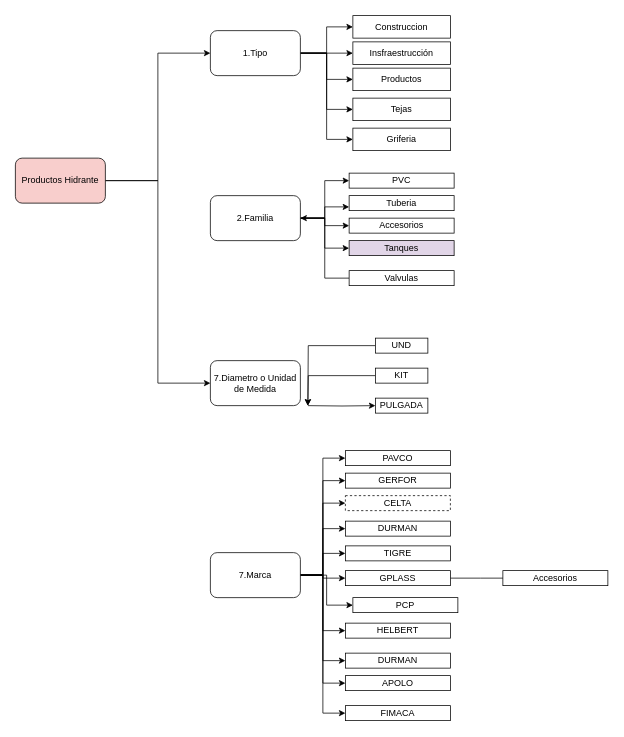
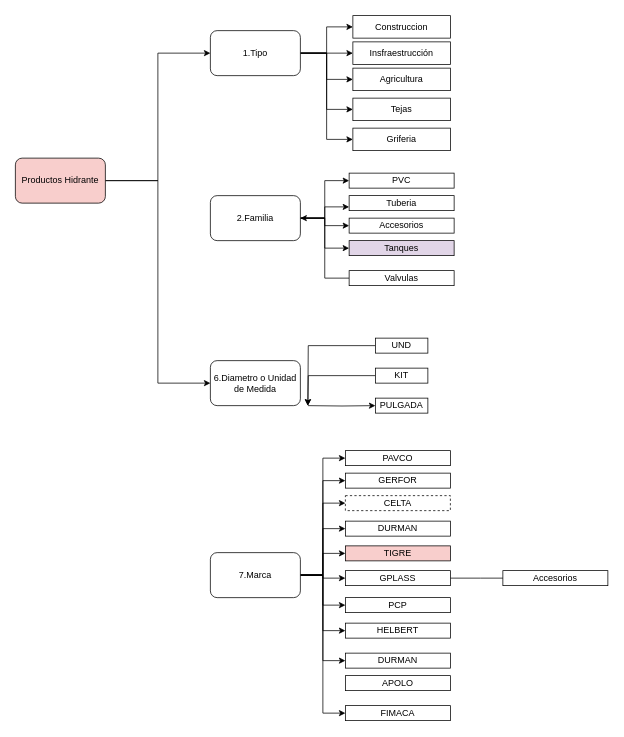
  <mxCell id="0" />
  <mxCell id="1" parent="0" />
  <mxCell id="2" style="edgeStyle=orthogonalEdgeStyle;rounded=0;orthogonalLoop=1;jettySize=auto;html=1;entryX=0;entryY=0.5;entryDx=0;entryDy=0;" edge="1" parent="1" source="4" target="10"><mxGeometry relative="1" as="geometry" /></mxCell>
  <mxCell id="3" style="edgeStyle=orthogonalEdgeStyle;rounded=0;orthogonalLoop=1;jettySize=auto;html=1;entryX=0;entryY=0.5;entryDx=0;entryDy=0;" edge="1" parent="1" source="4" target="36"><mxGeometry relative="1" as="geometry" /></mxCell>
  <mxCell id="4" value="Productos Hidrante" style="rounded=1;whiteSpace=wrap;html=1;fillColor=#f8cecc;" vertex="1" parent="1"><mxGeometry x="20" y="210" width="120" height="60" as="geometry" /></mxCell>
  <mxCell id="5" style="edgeStyle=orthogonalEdgeStyle;rounded=0;orthogonalLoop=1;jettySize=auto;html=1;entryX=0;entryY=0.5;entryDx=0;entryDy=0;" edge="1" parent="1" source="10" target="28"><mxGeometry relative="1" as="geometry" /></mxCell>
  <mxCell id="6" style="edgeStyle=orthogonalEdgeStyle;rounded=0;orthogonalLoop=1;jettySize=auto;html=1;" edge="1" parent="1" source="10" target="29"><mxGeometry relative="1" as="geometry" /></mxCell>
  <mxCell id="7" style="edgeStyle=orthogonalEdgeStyle;rounded=0;orthogonalLoop=1;jettySize=auto;html=1;entryX=0;entryY=0.5;entryDx=0;entryDy=0;" edge="1" parent="1" source="10" target="30"><mxGeometry relative="1" as="geometry" /></mxCell>
  <mxCell id="8" style="edgeStyle=orthogonalEdgeStyle;rounded=0;orthogonalLoop=1;jettySize=auto;html=1;entryX=0;entryY=0.5;entryDx=0;entryDy=0;" edge="1" parent="1" source="10" target="51"><mxGeometry relative="1" as="geometry" /></mxCell>
  <mxCell id="9" style="edgeStyle=orthogonalEdgeStyle;rounded=0;orthogonalLoop=1;jettySize=auto;html=1;entryX=0;entryY=0.5;entryDx=0;entryDy=0;" edge="1" parent="1" source="10" target="52"><mxGeometry relative="1" as="geometry" /></mxCell>
  <mxCell id="10" value="1.Tipo" style="rounded=1;whiteSpace=wrap;html=1;" vertex="1" parent="1"><mxGeometry x="280" y="40" width="120" height="60" as="geometry" /></mxCell>
  <mxCell id="11" style="edgeStyle=orthogonalEdgeStyle;rounded=0;orthogonalLoop=1;jettySize=auto;html=1;entryX=0;entryY=0.5;entryDx=0;entryDy=0;" edge="1" parent="1" source="15" target="31"><mxGeometry relative="1" as="geometry" /></mxCell>
  <mxCell id="12" style="edgeStyle=orthogonalEdgeStyle;rounded=0;orthogonalLoop=1;jettySize=auto;html=1;entryX=0;entryY=0.75;entryDx=0;entryDy=0;" edge="1" parent="1" source="15" target="32"><mxGeometry relative="1" as="geometry" /></mxCell>
  <mxCell id="13" style="edgeStyle=orthogonalEdgeStyle;rounded=0;orthogonalLoop=1;jettySize=auto;html=1;entryX=0;entryY=0.5;entryDx=0;entryDy=0;" edge="1" parent="1" source="15" target="33"><mxGeometry relative="1" as="geometry" /></mxCell>
  <mxCell id="14" style="edgeStyle=orthogonalEdgeStyle;rounded=0;orthogonalLoop=1;jettySize=auto;html=1;entryX=0;entryY=0.5;entryDx=0;entryDy=0;" edge="1" parent="1" source="15" target="34"><mxGeometry relative="1" as="geometry" /></mxCell>
  <mxCell id="15" value="2.Familia" style="rounded=1;whiteSpace=wrap;html=1;" vertex="1" parent="1"><mxGeometry x="280" y="260" width="120" height="60" as="geometry" /></mxCell>
  <mxCell id="16" style="edgeStyle=orthogonalEdgeStyle;rounded=0;orthogonalLoop=1;jettySize=auto;html=1;entryX=0;entryY=0.5;entryDx=0;entryDy=0;" edge="1" parent="1" source="27" target="37"><mxGeometry relative="1" as="geometry" /></mxCell>
  <mxCell id="17" style="edgeStyle=orthogonalEdgeStyle;rounded=0;orthogonalLoop=1;jettySize=auto;html=1;entryX=0;entryY=0.5;entryDx=0;entryDy=0;" edge="1" parent="1" source="27" target="38"><mxGeometry relative="1" as="geometry" /></mxCell>
  <mxCell id="18" style="edgeStyle=orthogonalEdgeStyle;rounded=0;orthogonalLoop=1;jettySize=auto;html=1;entryX=0;entryY=0.5;entryDx=0;entryDy=0;" edge="1" parent="1" source="27" target="39"><mxGeometry relative="1" as="geometry" /></mxCell>
  <mxCell id="19" style="edgeStyle=orthogonalEdgeStyle;rounded=0;orthogonalLoop=1;jettySize=auto;html=1;entryX=0;entryY=0.5;entryDx=0;entryDy=0;" edge="1" parent="1" source="27" target="40"><mxGeometry relative="1" as="geometry" /></mxCell>
  <mxCell id="20" style="edgeStyle=orthogonalEdgeStyle;rounded=0;orthogonalLoop=1;jettySize=auto;html=1;entryX=0;entryY=0.5;entryDx=0;entryDy=0;" edge="1" parent="1" source="27" target="41"><mxGeometry relative="1" as="geometry" /></mxCell>
  <mxCell id="21" style="edgeStyle=orthogonalEdgeStyle;rounded=0;orthogonalLoop=1;jettySize=auto;html=1;entryX=0;entryY=0.5;entryDx=0;entryDy=0;" edge="1" parent="1" source="27" target="43"><mxGeometry relative="1" as="geometry" /></mxCell>
  <mxCell id="22" style="edgeStyle=orthogonalEdgeStyle;rounded=0;orthogonalLoop=1;jettySize=auto;html=1;entryX=0;entryY=0.5;entryDx=0;entryDy=0;" edge="1" parent="1" source="27" target="44"><mxGeometry relative="1" as="geometry" /></mxCell>
  <mxCell id="23" style="edgeStyle=orthogonalEdgeStyle;rounded=0;orthogonalLoop=1;jettySize=auto;html=1;entryX=0;entryY=0.5;entryDx=0;entryDy=0;" edge="1" parent="1" source="27" target="50"><mxGeometry relative="1" as="geometry" /></mxCell>
  <mxCell id="24" style="edgeStyle=orthogonalEdgeStyle;rounded=0;orthogonalLoop=1;jettySize=auto;html=1;entryX=0;entryY=0.5;entryDx=0;entryDy=0;" edge="1" parent="1" source="27" target="54"><mxGeometry relative="1" as="geometry" /></mxCell>
- <mxCell id="25" style="edgeStyle=orthogonalEdgeStyle;rounded=0;orthogonalLoop=1;jettySize=auto;html=1;entryX=0;entryY=0.5;entryDx=0;entryDy=0;" edge="1" parent="1" source="27" target="55"><mxGeometry relative="1" as="geometry" /></mxCell>
  <mxCell id="26" style="edgeStyle=orthogonalEdgeStyle;rounded=0;orthogonalLoop=1;jettySize=auto;html=1;entryX=0;entryY=0.5;entryDx=0;entryDy=0;" edge="1" parent="1" source="27" target="56"><mxGeometry relative="1" as="geometry" /></mxCell>
  <mxCell id="27" value="7.Marca" style="rounded=1;whiteSpace=wrap;html=1;" vertex="1" parent="1"><mxGeometry x="280" y="736" width="120" height="60" as="geometry" /></mxCell>
  <mxCell id="28" value="Construccion" style="rounded=0;whiteSpace=wrap;html=1;" vertex="1" parent="1"><mxGeometry x="470" y="20" width="130" height="30" as="geometry" /></mxCell>
  <mxCell id="29" value="Insfraestrucción" style="rounded=0;whiteSpace=wrap;html=1;" vertex="1" parent="1"><mxGeometry x="470" y="55" width="130" height="30" as="geometry" /></mxCell>
- <mxCell id="30" value="Productos" style="rounded=0;whiteSpace=wrap;html=1;" vertex="1" parent="1"><mxGeometry x="470" y="90" width="130" height="30" as="geometry" /></mxCell>
+ <mxCell id="30" value="Agricultura" style="rounded=0;whiteSpace=wrap;html=1;" vertex="1" parent="1"><mxGeometry x="470" y="90" width="130" height="30" as="geometry" /></mxCell>
  <mxCell id="31" value="PVC" style="rounded=0;whiteSpace=wrap;html=1;" vertex="1" parent="1"><mxGeometry x="465" y="230" width="140" height="20" as="geometry" /></mxCell>
  <mxCell id="32" value="Tuberia" style="rounded=0;whiteSpace=wrap;html=1;" vertex="1" parent="1"><mxGeometry x="465" y="260" width="140" height="20" as="geometry" /></mxCell>
  <mxCell id="33" value="Accesorios" style="rounded=0;whiteSpace=wrap;html=1;" vertex="1" parent="1"><mxGeometry x="465" y="290" width="140" height="20" as="geometry" /></mxCell>
  <mxCell id="34" value="Tanques" style="rounded=0;whiteSpace=wrap;html=1;fillColor=#e1d5e7;" vertex="1" parent="1"><mxGeometry x="465" y="320" width="140" height="20" as="geometry" /></mxCell>
  <mxCell id="35" style="edgeStyle=orthogonalEdgeStyle;rounded=0;orthogonalLoop=1;jettySize=auto;html=1;entryX=0;entryY=0.5;entryDx=0;entryDy=0;exitX=1;exitY=0.5;exitDx=0;exitDy=0;" edge="1" parent="1" target="49"><mxGeometry relative="1" as="geometry"><mxPoint x="410" y="540" as="sourcePoint" /></mxGeometry></mxCell>
- <mxCell id="36" value="7.Diametro o Unidad de Medida" style="rounded=1;whiteSpace=wrap;html=1;" vertex="1" parent="1"><mxGeometry x="280" y="480" width="120" height="60" as="geometry" /></mxCell>
+ <mxCell id="36" value="6.Diametro o Unidad de Medida" style="rounded=1;whiteSpace=wrap;html=1;" vertex="1" parent="1"><mxGeometry x="280" y="480" width="120" height="60" as="geometry" /></mxCell>
  <mxCell id="37" value="PAVCO" style="rounded=0;whiteSpace=wrap;html=1;" vertex="1" parent="1"><mxGeometry x="460" y="600" width="140" height="20" as="geometry" /></mxCell>
  <mxCell id="38" value="GERFOR" style="rounded=0;whiteSpace=wrap;html=1;" vertex="1" parent="1"><mxGeometry x="460" y="630" width="140" height="20" as="geometry" /></mxCell>
  <mxCell id="39" value="CELTA" style="rounded=0;whiteSpace=wrap;html=1;dashed=1;" vertex="1" parent="1"><mxGeometry x="460" y="660" width="140" height="20" as="geometry" /></mxCell>
  <mxCell id="40" value="DURMAN" style="rounded=0;whiteSpace=wrap;html=1;" vertex="1" parent="1"><mxGeometry x="460" y="694" width="140" height="20" as="geometry" /></mxCell>
- <mxCell id="41" value="TIGRE" style="rounded=0;whiteSpace=wrap;html=1;" vertex="1" parent="1"><mxGeometry x="460" y="727" width="140" height="20" as="geometry" /></mxCell>
+ <mxCell id="41" value="TIGRE" style="rounded=0;whiteSpace=wrap;html=1;fillColor=#f8cecc;" vertex="1" parent="1"><mxGeometry x="460" y="727" width="140" height="20" as="geometry" /></mxCell>
  <mxCell id="42" style="edgeStyle=orthogonalEdgeStyle;rounded=0;orthogonalLoop=1;jettySize=auto;html=1;" edge="1" parent="1" source="43"><mxGeometry relative="1" as="geometry"><mxPoint x="680" y="770" as="targetPoint" /></mxGeometry></mxCell>
  <mxCell id="43" value="GPLASS" style="rounded=0;whiteSpace=wrap;html=1;" vertex="1" parent="1"><mxGeometry x="460" y="760" width="140" height="20" as="geometry" /></mxCell>
- <mxCell id="44" value="PCP" style="rounded=0;whiteSpace=wrap;html=1;" vertex="1" parent="1"><mxGeometry x="470" y="796" width="140" height="20" as="geometry" /></mxCell>
+ <mxCell id="44" value="PCP" style="rounded=0;whiteSpace=wrap;html=1;" vertex="1" parent="1"><mxGeometry x="460" y="796" width="140" height="20" as="geometry" /></mxCell>
  <mxCell id="45" style="edgeStyle=orthogonalEdgeStyle;rounded=0;orthogonalLoop=1;jettySize=auto;html=1;entryX=1;entryY=0.5;entryDx=0;entryDy=0;" edge="1" parent="1" source="46"><mxGeometry relative="1" as="geometry"><mxPoint x="410" y="540" as="targetPoint" /></mxGeometry></mxCell>
  <mxCell id="46" value="UND" style="rounded=0;whiteSpace=wrap;html=1;" vertex="1" parent="1"><mxGeometry x="500" y="450" width="70" height="20" as="geometry" /></mxCell>
  <mxCell id="47" style="edgeStyle=orthogonalEdgeStyle;rounded=0;orthogonalLoop=1;jettySize=auto;html=1;entryX=1;entryY=0.5;entryDx=0;entryDy=0;" edge="1" parent="1" source="48"><mxGeometry relative="1" as="geometry"><mxPoint x="410" y="540" as="targetPoint" /></mxGeometry></mxCell>
  <mxCell id="48" value="KIT" style="rounded=0;whiteSpace=wrap;html=1;" vertex="1" parent="1"><mxGeometry x="500" y="490" width="70" height="20" as="geometry" /></mxCell>
  <mxCell id="49" value="PULGADA" style="rounded=0;whiteSpace=wrap;html=1;" vertex="1" parent="1"><mxGeometry x="500" y="530" width="70" height="20" as="geometry" /></mxCell>
  <mxCell id="50" value="HELBERT" style="rounded=0;whiteSpace=wrap;html=1;" vertex="1" parent="1"><mxGeometry x="460" y="830" width="140" height="20" as="geometry" /></mxCell>
  <mxCell id="51" value="Tejas" style="rounded=0;whiteSpace=wrap;html=1;" vertex="1" parent="1"><mxGeometry x="470" y="130" width="130" height="30" as="geometry" /></mxCell>
  <mxCell id="52" value="Griferia" style="rounded=0;whiteSpace=wrap;html=1;" vertex="1" parent="1"><mxGeometry x="470" y="170" width="130" height="30" as="geometry" /></mxCell>
  <mxCell id="53" value="Accesorios" style="rounded=0;whiteSpace=wrap;html=1;" vertex="1" parent="1"><mxGeometry x="670" y="760" width="140" height="20" as="geometry" /></mxCell>
  <mxCell id="54" value="DURMAN" style="rounded=0;whiteSpace=wrap;html=1;" vertex="1" parent="1"><mxGeometry x="460" y="870" width="140" height="20" as="geometry" /></mxCell>
  <mxCell id="55" value="APOLO" style="rounded=0;whiteSpace=wrap;html=1;" vertex="1" parent="1"><mxGeometry x="460" y="900" width="140" height="20" as="geometry" /></mxCell>
  <mxCell id="56" value="FIMACA" style="rounded=0;whiteSpace=wrap;html=1;" vertex="1" parent="1"><mxGeometry x="460" y="940" width="140" height="20" as="geometry" /></mxCell>
  <mxCell id="57" style="edgeStyle=orthogonalEdgeStyle;rounded=0;orthogonalLoop=1;jettySize=auto;html=1;entryX=1;entryY=0.5;entryDx=0;entryDy=0;" edge="1" parent="1" source="58" target="15"><mxGeometry relative="1" as="geometry" /></mxCell>
  <mxCell id="58" value="Valvulas" style="rounded=0;whiteSpace=wrap;html=1;" vertex="1" parent="1"><mxGeometry x="465" y="360" width="140" height="20" as="geometry" /></mxCell>
